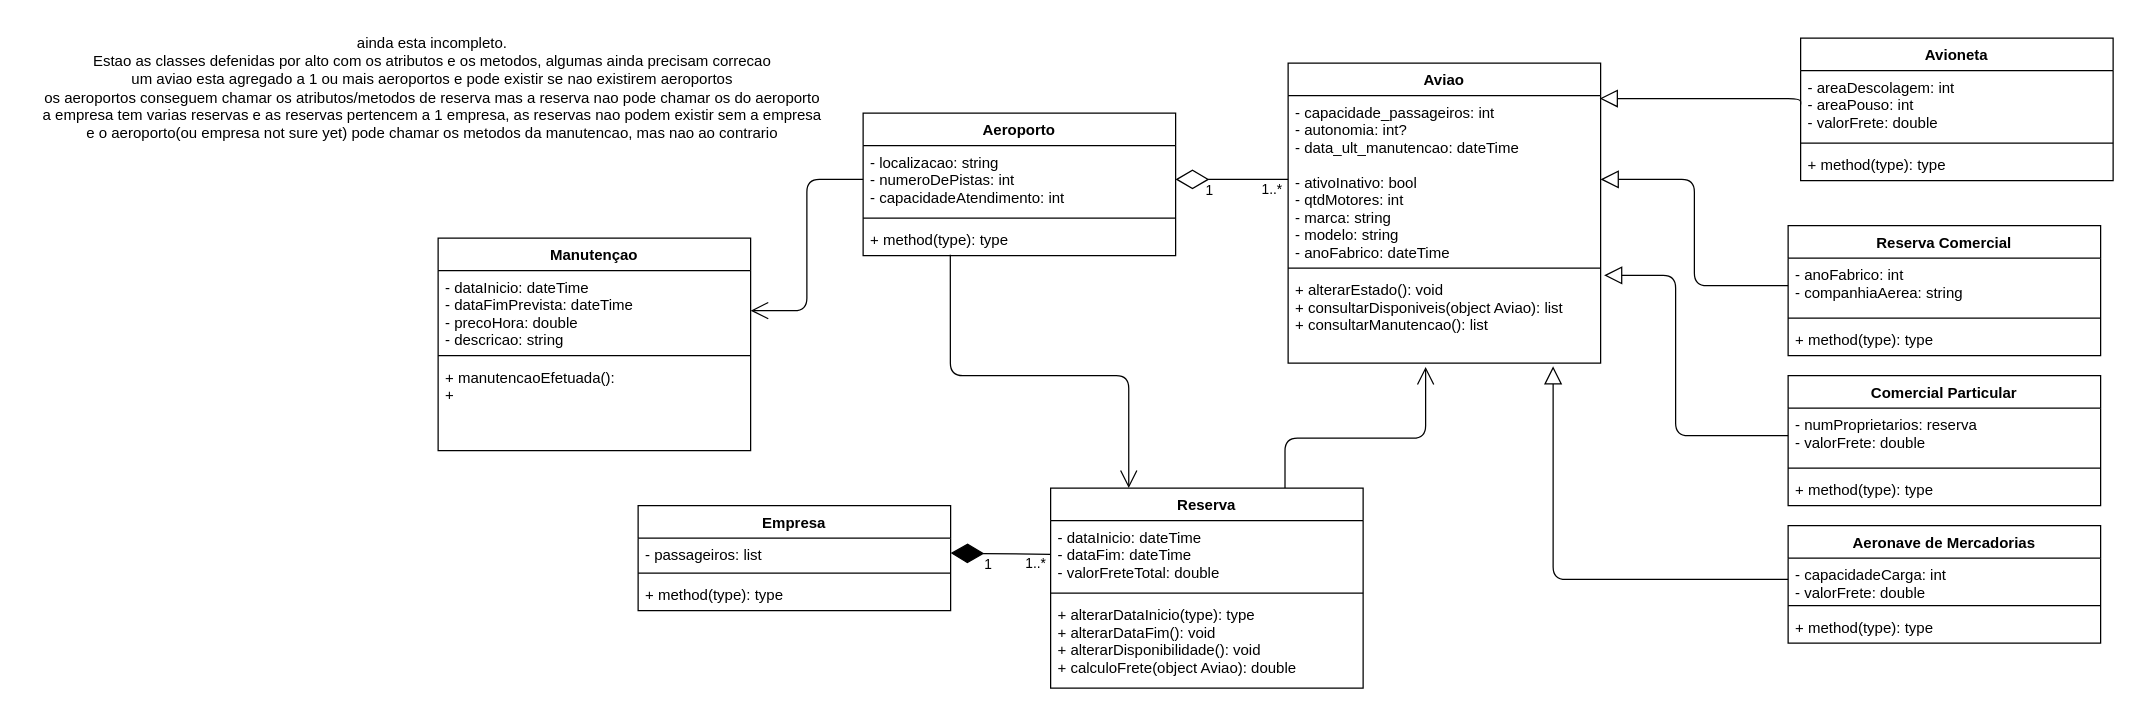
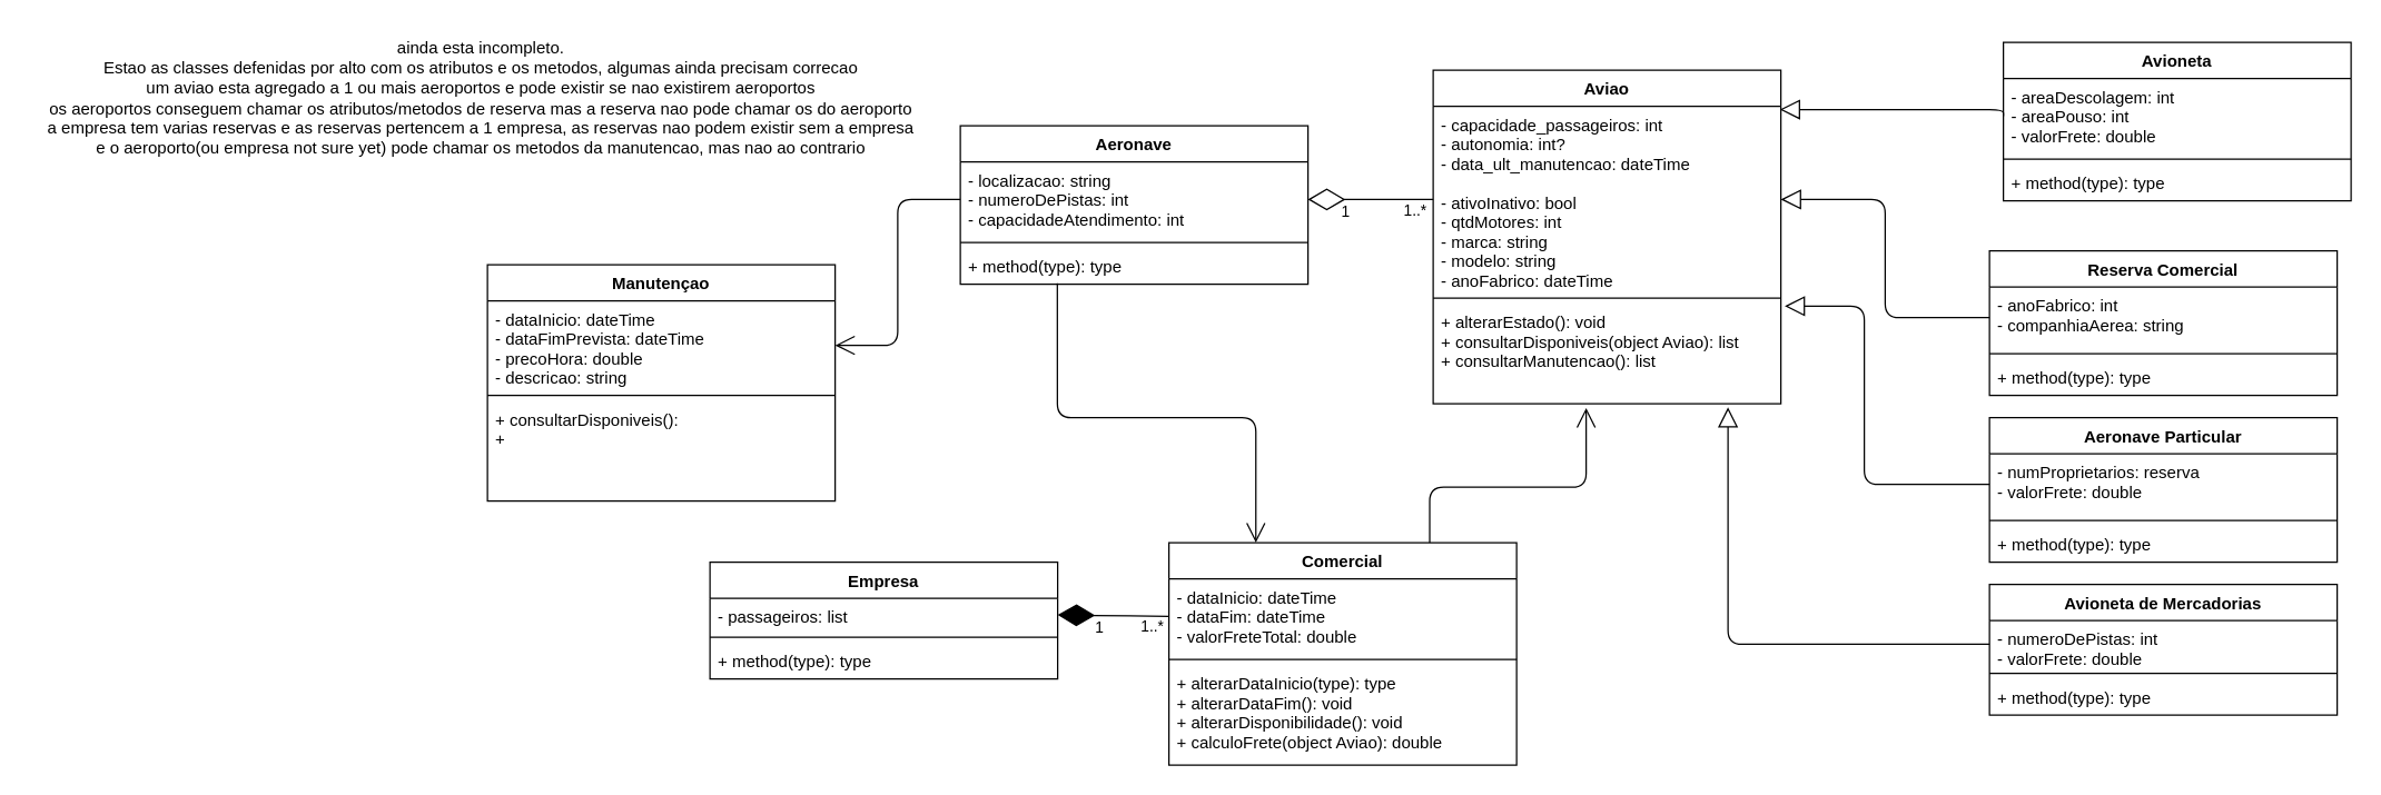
  <mxCell id="0" />
  <mxCell id="1" parent="0" />
  <mxCell id="2" value="Aviao" style="swimlane;fontStyle=1;align=center;verticalAlign=top;childLayout=stackLayout;horizontal=1;startSize=26;horizontalStack=0;resizeParent=1;resizeParentMax=0;resizeLast=0;collapsible=1;marginBottom=0;" parent="1" vertex="1"><mxGeometry x="1030" y="50" width="250" height="240" as="geometry" /></mxCell>
  <mxCell id="3" value="- capacidade_passageiros: int&#10;- autonomia: int?&#10;- data_ult_manutencao: dateTime&#10;&#10;- ativoInativo: bool&#10;- qtdMotores: int&#10;- marca: string&#10;- modelo: string&#10;- anoFabrico: dateTime" style="text;strokeColor=none;fillColor=none;align=left;verticalAlign=top;spacingLeft=4;spacingRight=4;overflow=hidden;rotatable=0;points=[[0,0.5],[1,0.5]];portConstraint=eastwest;" parent="2" vertex="1"><mxGeometry y="26" width="250" height="134" as="geometry" /></mxCell>
  <mxCell id="4" value="" style="line;strokeWidth=1;fillColor=none;align=left;verticalAlign=middle;spacingTop=-1;spacingLeft=3;spacingRight=3;rotatable=0;labelPosition=right;points=[];portConstraint=eastwest;strokeColor=inherit;" parent="2" vertex="1"><mxGeometry y="160" width="250" height="8" as="geometry" /></mxCell>
  <mxCell id="5" value="+ alterarEstado(): void&#10;+ consultarDisponiveis(object Aviao): list&#10;+ consultarManutencao(): list" style="text;strokeColor=none;fillColor=none;align=left;verticalAlign=top;spacingLeft=4;spacingRight=4;overflow=hidden;rotatable=0;points=[[0,0.5],[1,0.5]];portConstraint=eastwest;" parent="2" vertex="1"><mxGeometry y="168" width="250" height="72" as="geometry" /></mxCell>
  <mxCell id="6" value="Avioneta" style="swimlane;fontStyle=1;align=center;verticalAlign=top;childLayout=stackLayout;horizontal=1;startSize=26;horizontalStack=0;resizeParent=1;resizeParentMax=0;resizeLast=0;collapsible=1;marginBottom=0;" parent="1" vertex="1"><mxGeometry x="1440" y="30" width="250" height="114" as="geometry" /></mxCell>
  <mxCell id="7" value="- areaDescolagem: int&#10;- areaPouso: int&#10;- valorFrete: double" style="text;strokeColor=none;fillColor=none;align=left;verticalAlign=top;spacingLeft=4;spacingRight=4;overflow=hidden;rotatable=0;points=[[0,0.5],[1,0.5]];portConstraint=eastwest;" parent="6" vertex="1"><mxGeometry y="26" width="250" height="54" as="geometry" /></mxCell>
  <mxCell id="8" value="" style="line;strokeWidth=1;fillColor=none;align=left;verticalAlign=middle;spacingTop=-1;spacingLeft=3;spacingRight=3;rotatable=0;labelPosition=right;points=[];portConstraint=eastwest;strokeColor=inherit;" parent="6" vertex="1"><mxGeometry y="80" width="250" height="8" as="geometry" /></mxCell>
  <mxCell id="9" value="+ method(type): type" style="text;strokeColor=none;fillColor=none;align=left;verticalAlign=top;spacingLeft=4;spacingRight=4;overflow=hidden;rotatable=0;points=[[0,0.5],[1,0.5]];portConstraint=eastwest;" parent="6" vertex="1"><mxGeometry y="88" width="250" height="26" as="geometry" /></mxCell>
  <mxCell id="10" value="Reserva Comercial" style="swimlane;fontStyle=1;align=center;verticalAlign=top;childLayout=stackLayout;horizontal=1;startSize=26;horizontalStack=0;resizeParent=1;resizeParentMax=0;resizeLast=0;collapsible=1;marginBottom=0;" parent="1" vertex="1"><mxGeometry x="1430" y="180" width="250" height="104" as="geometry" /></mxCell>
  <mxCell id="11" value="- anoFabrico: int&#10;- companhiaAerea: string" style="text;strokeColor=none;fillColor=none;align=left;verticalAlign=top;spacingLeft=4;spacingRight=4;overflow=hidden;rotatable=0;points=[[0,0.5],[1,0.5]];portConstraint=eastwest;" parent="10" vertex="1"><mxGeometry y="26" width="250" height="44" as="geometry" /></mxCell>
  <mxCell id="12" value="" style="line;strokeWidth=1;fillColor=none;align=left;verticalAlign=middle;spacingTop=-1;spacingLeft=3;spacingRight=3;rotatable=0;labelPosition=right;points=[];portConstraint=eastwest;strokeColor=inherit;" parent="10" vertex="1"><mxGeometry y="70" width="250" height="8" as="geometry" /></mxCell>
  <mxCell id="13" value="+ method(type): type" style="text;strokeColor=none;fillColor=none;align=left;verticalAlign=top;spacingLeft=4;spacingRight=4;overflow=hidden;rotatable=0;points=[[0,0.5],[1,0.5]];portConstraint=eastwest;" parent="10" vertex="1"><mxGeometry y="78" width="250" height="26" as="geometry" /></mxCell>
- <mxCell id="14" value="Comercial Particular" style="swimlane;fontStyle=1;align=center;verticalAlign=top;childLayout=stackLayout;horizontal=1;startSize=26;horizontalStack=0;resizeParent=1;resizeParentMax=0;resizeLast=0;collapsible=1;marginBottom=0;" parent="1" vertex="1"><mxGeometry x="1430" y="300" width="250" height="104" as="geometry" /></mxCell>
+ <mxCell id="14" value="Aeronave Particular" style="swimlane;fontStyle=1;align=center;verticalAlign=top;childLayout=stackLayout;horizontal=1;startSize=26;horizontalStack=0;resizeParent=1;resizeParentMax=0;resizeLast=0;collapsible=1;marginBottom=0;" parent="1" vertex="1"><mxGeometry x="1430" y="300" width="250" height="104" as="geometry" /></mxCell>
  <mxCell id="15" value="- numProprietarios: reserva&#10;- valorFrete: double&#10;" style="text;strokeColor=none;fillColor=none;align=left;verticalAlign=top;spacingLeft=4;spacingRight=4;overflow=hidden;rotatable=0;points=[[0,0.5],[1,0.5]];portConstraint=eastwest;" parent="14" vertex="1"><mxGeometry y="26" width="250" height="44" as="geometry" /></mxCell>
  <mxCell id="16" value="" style="line;strokeWidth=1;fillColor=none;align=left;verticalAlign=middle;spacingTop=-1;spacingLeft=3;spacingRight=3;rotatable=0;labelPosition=right;points=[];portConstraint=eastwest;strokeColor=inherit;" parent="14" vertex="1"><mxGeometry y="70" width="250" height="8" as="geometry" /></mxCell>
  <mxCell id="17" value="+ method(type): type" style="text;strokeColor=none;fillColor=none;align=left;verticalAlign=top;spacingLeft=4;spacingRight=4;overflow=hidden;rotatable=0;points=[[0,0.5],[1,0.5]];portConstraint=eastwest;" parent="14" vertex="1"><mxGeometry y="78" width="250" height="26" as="geometry" /></mxCell>
- <mxCell id="18" value="Aeronave de Mercadorias" style="swimlane;fontStyle=1;align=center;verticalAlign=top;childLayout=stackLayout;horizontal=1;startSize=26;horizontalStack=0;resizeParent=1;resizeParentMax=0;resizeLast=0;collapsible=1;marginBottom=0;" parent="1" vertex="1"><mxGeometry x="1430" y="420" width="250" height="94" as="geometry" /></mxCell>
- <mxCell id="19" value="- capacidadeCarga: int&#10;- valorFrete: double" style="text;strokeColor=none;fillColor=none;align=left;verticalAlign=top;spacingLeft=4;spacingRight=4;overflow=hidden;rotatable=0;points=[[0,0.5],[1,0.5]];portConstraint=eastwest;" parent="18" vertex="1"><mxGeometry y="26" width="250" height="34" as="geometry" /></mxCell>
+ <mxCell id="18" value="Avioneta de Mercadorias" style="swimlane;fontStyle=1;align=center;verticalAlign=top;childLayout=stackLayout;horizontal=1;startSize=26;horizontalStack=0;resizeParent=1;resizeParentMax=0;resizeLast=0;collapsible=1;marginBottom=0;" parent="1" vertex="1"><mxGeometry x="1430" y="420" width="250" height="94" as="geometry" /></mxCell>
+ <mxCell id="19" value="- numeroDePistas: int&#10;- valorFrete: double" style="text;strokeColor=none;fillColor=none;align=left;verticalAlign=top;spacingLeft=4;spacingRight=4;overflow=hidden;rotatable=0;points=[[0,0.5],[1,0.5]];portConstraint=eastwest;" parent="18" vertex="1"><mxGeometry y="26" width="250" height="34" as="geometry" /></mxCell>
  <mxCell id="20" value="" style="line;strokeWidth=1;fillColor=none;align=left;verticalAlign=middle;spacingTop=-1;spacingLeft=3;spacingRight=3;rotatable=0;labelPosition=right;points=[];portConstraint=eastwest;strokeColor=inherit;" parent="18" vertex="1"><mxGeometry y="60" width="250" height="8" as="geometry" /></mxCell>
  <mxCell id="21" value="+ method(type): type" style="text;strokeColor=none;fillColor=none;align=left;verticalAlign=top;spacingLeft=4;spacingRight=4;overflow=hidden;rotatable=0;points=[[0,0.5],[1,0.5]];portConstraint=eastwest;" parent="18" vertex="1"><mxGeometry y="68" width="250" height="26" as="geometry" /></mxCell>
  <mxCell id="22" style="edgeStyle=orthogonalEdgeStyle;html=1;exitX=0;exitY=0.5;exitDx=0;exitDy=0;entryX=0.997;entryY=0.118;entryDx=0;entryDy=0;entryPerimeter=0;endArrow=block;endFill=0;endSize=12;" parent="1" source="7" target="2" edge="1"><mxGeometry relative="1" as="geometry"><Array as="points"><mxPoint x="1440" y="78" /></Array></mxGeometry></mxCell>
  <mxCell id="23" style="edgeStyle=orthogonalEdgeStyle;html=1;exitX=0;exitY=0.5;exitDx=0;exitDy=0;endArrow=block;endFill=0;endSize=12;" parent="1" source="11" target="3" edge="1"><mxGeometry relative="1" as="geometry" /></mxCell>
  <mxCell id="24" style="edgeStyle=orthogonalEdgeStyle;html=1;exitX=0;exitY=0.5;exitDx=0;exitDy=0;entryX=1.011;entryY=1.073;entryDx=0;entryDy=0;entryPerimeter=0;endArrow=block;endFill=0;endSize=12;" parent="1" source="15" target="3" edge="1"><mxGeometry relative="1" as="geometry"><Array as="points"><mxPoint x="1340" y="348" /><mxPoint x="1340" y="220" /></Array></mxGeometry></mxCell>
  <mxCell id="25" style="edgeStyle=orthogonalEdgeStyle;html=1;exitX=0;exitY=0.5;exitDx=0;exitDy=0;endArrow=block;endFill=0;endSize=12;entryX=0.848;entryY=1.035;entryDx=0;entryDy=0;entryPerimeter=0;" parent="1" source="19" target="5" edge="1"><mxGeometry relative="1" as="geometry"><mxPoint x="1240" y="300" as="targetPoint" /><Array as="points"><mxPoint x="1242" y="463" /></Array></mxGeometry></mxCell>
- <mxCell id="26" value="Aeroporto" style="swimlane;fontStyle=1;align=center;verticalAlign=top;childLayout=stackLayout;horizontal=1;startSize=26;horizontalStack=0;resizeParent=1;resizeParentMax=0;resizeLast=0;collapsible=1;marginBottom=0;" parent="1" vertex="1"><mxGeometry x="690" y="90" width="250" height="114" as="geometry" /></mxCell>
+ <mxCell id="26" value="Aeronave" style="swimlane;fontStyle=1;align=center;verticalAlign=top;childLayout=stackLayout;horizontal=1;startSize=26;horizontalStack=0;resizeParent=1;resizeParentMax=0;resizeLast=0;collapsible=1;marginBottom=0;" parent="1" vertex="1"><mxGeometry x="690" y="90" width="250" height="114" as="geometry" /></mxCell>
  <mxCell id="27" value="- localizacao: string&#10;- numeroDePistas: int&#10;- capacidadeAtendimento: int" style="text;strokeColor=none;fillColor=none;align=left;verticalAlign=top;spacingLeft=4;spacingRight=4;overflow=hidden;rotatable=0;points=[[0,0.5],[1,0.5]];portConstraint=eastwest;" parent="26" vertex="1"><mxGeometry y="26" width="250" height="54" as="geometry" /></mxCell>
  <mxCell id="28" value="" style="line;strokeWidth=1;fillColor=none;align=left;verticalAlign=middle;spacingTop=-1;spacingLeft=3;spacingRight=3;rotatable=0;labelPosition=right;points=[];portConstraint=eastwest;strokeColor=inherit;" parent="26" vertex="1"><mxGeometry y="80" width="250" height="8" as="geometry" /></mxCell>
  <mxCell id="29" value="+ method(type): type" style="text;strokeColor=none;fillColor=none;align=left;verticalAlign=top;spacingLeft=4;spacingRight=4;overflow=hidden;rotatable=0;points=[[0,0.5],[1,0.5]];portConstraint=eastwest;" parent="26" vertex="1"><mxGeometry y="88" width="250" height="26" as="geometry" /></mxCell>
  <mxCell id="30" value="Empresa" style="swimlane;fontStyle=1;align=center;verticalAlign=top;childLayout=stackLayout;horizontal=1;startSize=26;horizontalStack=0;resizeParent=1;resizeParentMax=0;resizeLast=0;collapsible=1;marginBottom=0;" parent="1" vertex="1"><mxGeometry x="510" y="404" width="250" height="84" as="geometry" /></mxCell>
  <mxCell id="31" value="- passageiros: list" style="text;strokeColor=none;fillColor=none;align=left;verticalAlign=top;spacingLeft=4;spacingRight=4;overflow=hidden;rotatable=0;points=[[0,0.5],[1,0.5]];portConstraint=eastwest;" parent="30" vertex="1"><mxGeometry y="26" width="250" height="24" as="geometry" /></mxCell>
  <mxCell id="32" value="" style="line;strokeWidth=1;fillColor=none;align=left;verticalAlign=middle;spacingTop=-1;spacingLeft=3;spacingRight=3;rotatable=0;labelPosition=right;points=[];portConstraint=eastwest;strokeColor=inherit;" parent="30" vertex="1"><mxGeometry y="50" width="250" height="8" as="geometry" /></mxCell>
  <mxCell id="33" value="+ method(type): type" style="text;strokeColor=none;fillColor=none;align=left;verticalAlign=top;spacingLeft=4;spacingRight=4;overflow=hidden;rotatable=0;points=[[0,0.5],[1,0.5]];portConstraint=eastwest;" parent="30" vertex="1"><mxGeometry y="58" width="250" height="26" as="geometry" /></mxCell>
  <mxCell id="34" style="html=1;entryX=1;entryY=0.5;entryDx=0;entryDy=0;endArrow=open;endFill=0;endSize=12;edgeStyle=orthogonalEdgeStyle;exitX=0;exitY=0.5;exitDx=0;exitDy=0;" parent="1" source="27" target="42" edge="1"><mxGeometry relative="1" as="geometry"><mxPoint x="700" y="240" as="sourcePoint" /></mxGeometry></mxCell>
  <mxCell id="35" style="edgeStyle=orthogonalEdgeStyle;html=1;exitX=0.25;exitY=0;exitDx=0;exitDy=0;endArrow=none;endFill=0;startArrow=open;startFill=0;entryX=0.279;entryY=0.974;entryDx=0;entryDy=0;entryPerimeter=0;startSize=12;" parent="1" source="37" target="29" edge="1"><mxGeometry relative="1" as="geometry"><mxPoint x="760" y="250" as="targetPoint" /><Array as="points"><mxPoint x="902" y="300" /><mxPoint x="760" y="300" /></Array></mxGeometry></mxCell>
  <mxCell id="36" style="edgeStyle=orthogonalEdgeStyle;html=1;exitX=0.75;exitY=0;exitDx=0;exitDy=0;endArrow=open;endFill=0;endSize=12;" parent="1" source="37" edge="1"><mxGeometry relative="1" as="geometry"><mxPoint x="1140" y="293" as="targetPoint" /><Array as="points"><mxPoint x="1028" y="350" /><mxPoint x="1140" y="350" /></Array></mxGeometry></mxCell>
- <mxCell id="37" value="Reserva" style="swimlane;fontStyle=1;align=center;verticalAlign=top;childLayout=stackLayout;horizontal=1;startSize=26;horizontalStack=0;resizeParent=1;resizeParentMax=0;resizeLast=0;collapsible=1;marginBottom=0;" parent="1" vertex="1"><mxGeometry y="390" width="250" height="160" as="geometry" x="840" /></mxCell>
+ <mxCell id="37" value="Comercial" style="swimlane;fontStyle=1;align=center;verticalAlign=top;childLayout=stackLayout;horizontal=1;startSize=26;horizontalStack=0;resizeParent=1;resizeParentMax=0;resizeLast=0;collapsible=1;marginBottom=0;" parent="1" vertex="1"><mxGeometry y="390" width="250" height="160" as="geometry" x="840" /></mxCell>
  <mxCell id="38" value="- dataInicio: dateTime&#10;- dataFim: dateTime&#10;- valorFreteTotal: double&#10;" style="text;strokeColor=none;fillColor=none;align=left;verticalAlign=top;spacingLeft=4;spacingRight=4;overflow=hidden;rotatable=0;points=[[0,0.5],[1,0.5]];portConstraint=eastwest;" parent="37" vertex="1"><mxGeometry y="26" width="250" height="54" as="geometry" /></mxCell>
  <mxCell id="39" value="" style="line;strokeWidth=1;fillColor=none;align=left;verticalAlign=middle;spacingTop=-1;spacingLeft=3;spacingRight=3;rotatable=0;labelPosition=right;points=[];portConstraint=eastwest;strokeColor=inherit;" parent="37" vertex="1"><mxGeometry y="80" width="250" height="8" as="geometry" /></mxCell>
  <mxCell id="40" value="+ alterarDataInicio(type): type&#10;+ alterarDataFim(): void&#10;+ alterarDisponibilidade(): void&#10;+ calculoFrete(object Aviao): double" style="text;strokeColor=none;fillColor=none;align=left;verticalAlign=top;spacingLeft=4;spacingRight=4;overflow=hidden;rotatable=0;points=[[0,0.5],[1,0.5]];portConstraint=eastwest;" parent="37" vertex="1"><mxGeometry y="88" width="250" height="72" as="geometry" /></mxCell>
  <mxCell id="41" value="Manutençao" style="swimlane;fontStyle=1;align=center;verticalAlign=top;childLayout=stackLayout;horizontal=1;startSize=26;horizontalStack=0;resizeParent=1;resizeParentMax=0;resizeLast=0;collapsible=1;marginBottom=0;" parent="1" vertex="1"><mxGeometry x="350" y="190" width="250" height="170" as="geometry" /></mxCell>
  <mxCell id="42" value="- dataInicio: dateTime&#10;- dataFimPrevista: dateTime&#10;- precoHora: double&#10;- descricao: string" style="text;strokeColor=none;fillColor=none;align=left;verticalAlign=top;spacingLeft=4;spacingRight=4;overflow=hidden;rotatable=0;points=[[0,0.5],[1,0.5]];portConstraint=eastwest;" parent="41" vertex="1"><mxGeometry y="26" width="250" height="64" as="geometry" /></mxCell>
  <mxCell id="43" value="" style="line;strokeWidth=1;fillColor=none;align=left;verticalAlign=middle;spacingTop=-1;spacingLeft=3;spacingRight=3;rotatable=0;labelPosition=right;points=[];portConstraint=eastwest;strokeColor=inherit;" parent="41" vertex="1"><mxGeometry y="90" width="250" height="8" as="geometry" /></mxCell>
- <mxCell id="44" value="+ manutencaoEfetuada():&#10;+ " style="text;strokeColor=none;fillColor=none;align=left;verticalAlign=top;spacingLeft=4;spacingRight=4;overflow=hidden;rotatable=0;points=[[0,0.5],[1,0.5]];portConstraint=eastwest;" parent="41" vertex="1"><mxGeometry y="98" width="250" height="72" as="geometry" /></mxCell>
+ <mxCell id="44" value="+ consultarDisponiveis():&#10;+ " style="text;strokeColor=none;fillColor=none;align=left;verticalAlign=top;spacingLeft=4;spacingRight=4;overflow=hidden;rotatable=0;points=[[0,0.5],[1,0.5]];portConstraint=eastwest;" parent="41" vertex="1"><mxGeometry y="98" width="250" height="72" as="geometry" /></mxCell>
  <mxCell id="45" value="" style="endArrow=diamondThin;endFill=0;endSize=24;html=1;exitX=0;exitY=0.5;exitDx=0;exitDy=0;entryX=1;entryY=0.5;entryDx=0;entryDy=0;" parent="1" source="3" target="27" edge="1"><mxGeometry width="160" relative="1" as="geometry"><mxPoint x="860" y="400" as="sourcePoint" /><mxPoint x="920" y="190" as="targetPoint" /></mxGeometry></mxCell>
  <mxCell id="46" value="1" style="edgeLabel;html=1;align=center;verticalAlign=middle;resizable=0;points=[];" parent="45" vertex="1" connectable="0"><mxGeometry x="0.56" y="-1" relative="1" as="geometry"><mxPoint x="6" y="9" as="offset" /></mxGeometry></mxCell>
  <mxCell id="47" value="1..*" style="edgeLabel;html=1;align=center;verticalAlign=middle;resizable=0;points=[];" parent="45" vertex="1" connectable="0"><mxGeometry x="-0.68" y="-1" relative="1" as="geometry"><mxPoint y="8" as="offset" /></mxGeometry></mxCell>
  <mxCell id="48" value="" style="endArrow=diamondThin;endFill=1;endSize=24;html=1;exitX=0;exitY=0.5;exitDx=0;exitDy=0;entryX=1;entryY=0.5;entryDx=0;entryDy=0;" parent="1" source="38" target="31" edge="1"><mxGeometry width="160" relative="1" as="geometry"><mxPoint x="960" y="340" as="sourcePoint" /><mxPoint x="810" y="340" as="targetPoint" /></mxGeometry></mxCell>
  <mxCell id="49" value="1" style="edgeLabel;html=1;align=center;verticalAlign=middle;resizable=0;points=[];" parent="48" vertex="1" connectable="0"><mxGeometry x="0.56" y="-1" relative="1" as="geometry"><mxPoint x="11" y="9" as="offset" /></mxGeometry></mxCell>
  <mxCell id="50" value="1..*" style="edgeLabel;html=1;align=center;verticalAlign=middle;resizable=0;points=[];" parent="48" vertex="1" connectable="0"><mxGeometry x="-0.68" y="-1" relative="1" as="geometry"><mxPoint y="8" as="offset" /></mxGeometry></mxCell>
  <mxCell id="51" value="ainda esta incompleto.&lt;br&gt;Estao as classes defenidas por alto com os atributos e os metodos, algumas ainda precisam correcao&lt;br&gt;um aviao esta agregado a 1 ou mais aeroportos e pode existir se nao existirem aeroportos&lt;br&gt;os aeroportos conseguem chamar os atributos/metodos de reserva mas a reserva nao pode chamar os do aeroporto&lt;br&gt;a empresa tem varias reservas e as reservas pertencem a 1 empresa, as reservas nao podem existir sem a empresa&lt;br&gt;e o aeroporto(ou empresa not sure yet) pode chamar os metodos da manutencao, mas nao ao contrario" style="text;html=1;align=center;verticalAlign=middle;resizable=0;points=[];autosize=1;strokeColor=none;fillColor=none;" parent="1" vertex="1"><mxGeometry x="20" y="20" width="650" height="100" as="geometry" /></mxCell>
